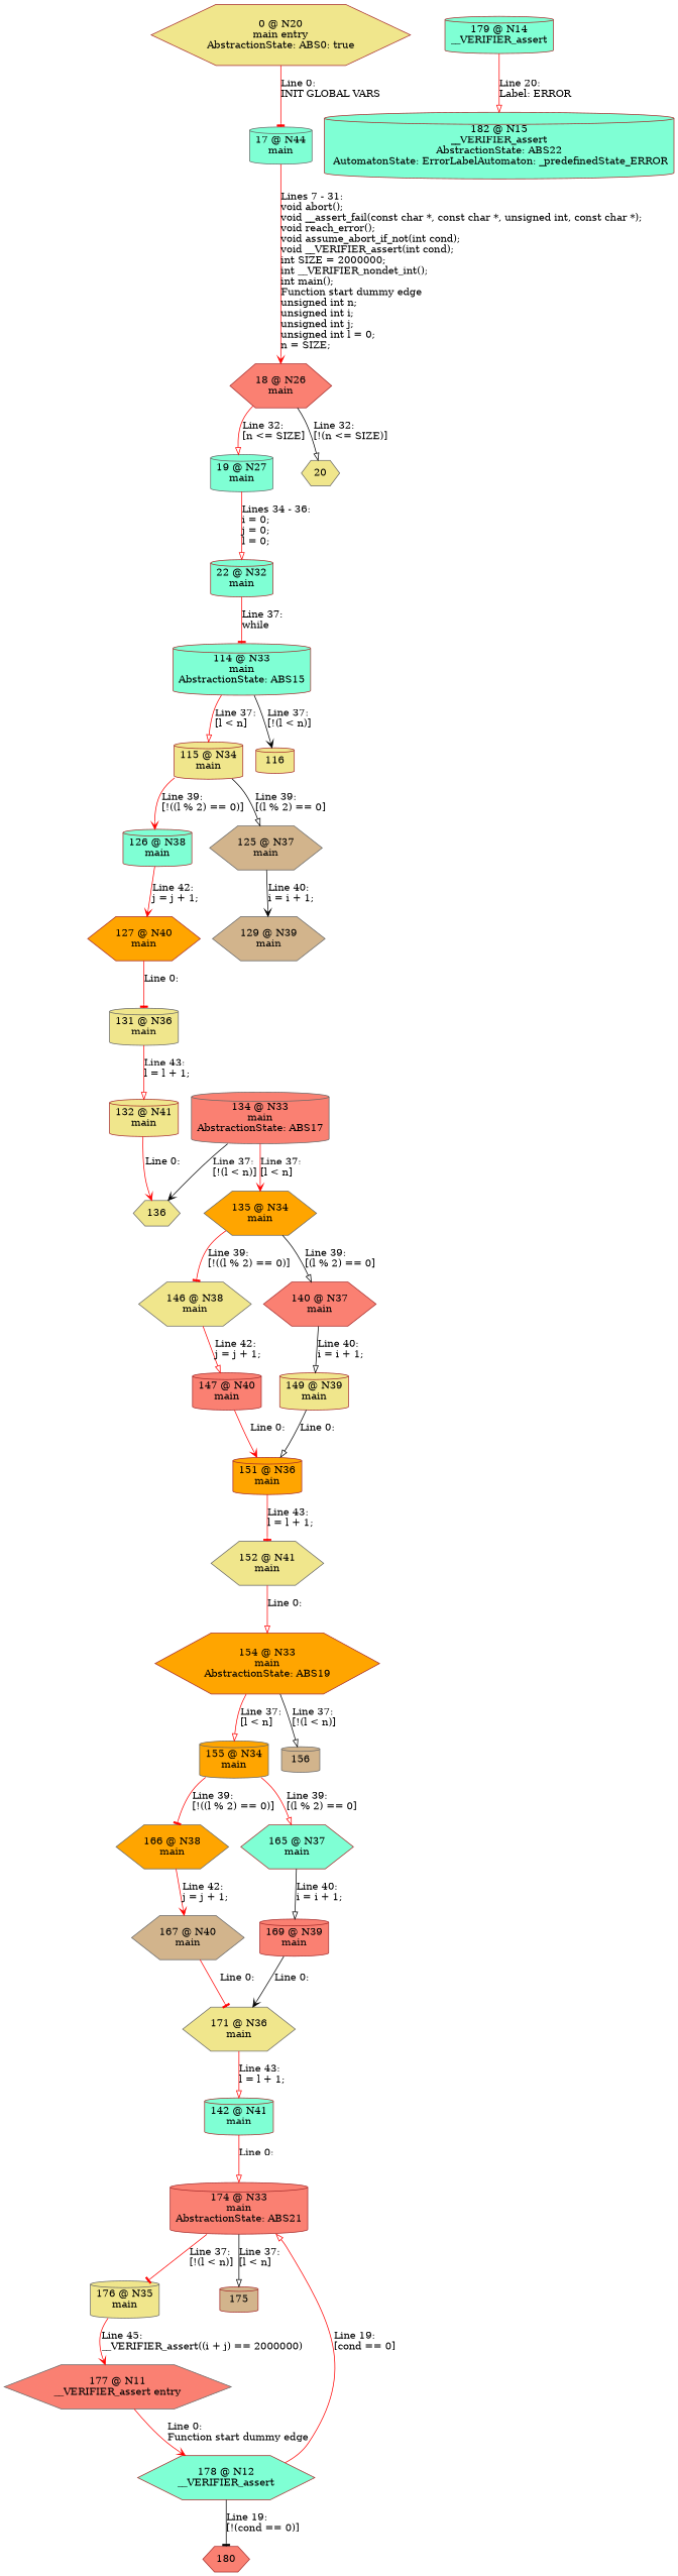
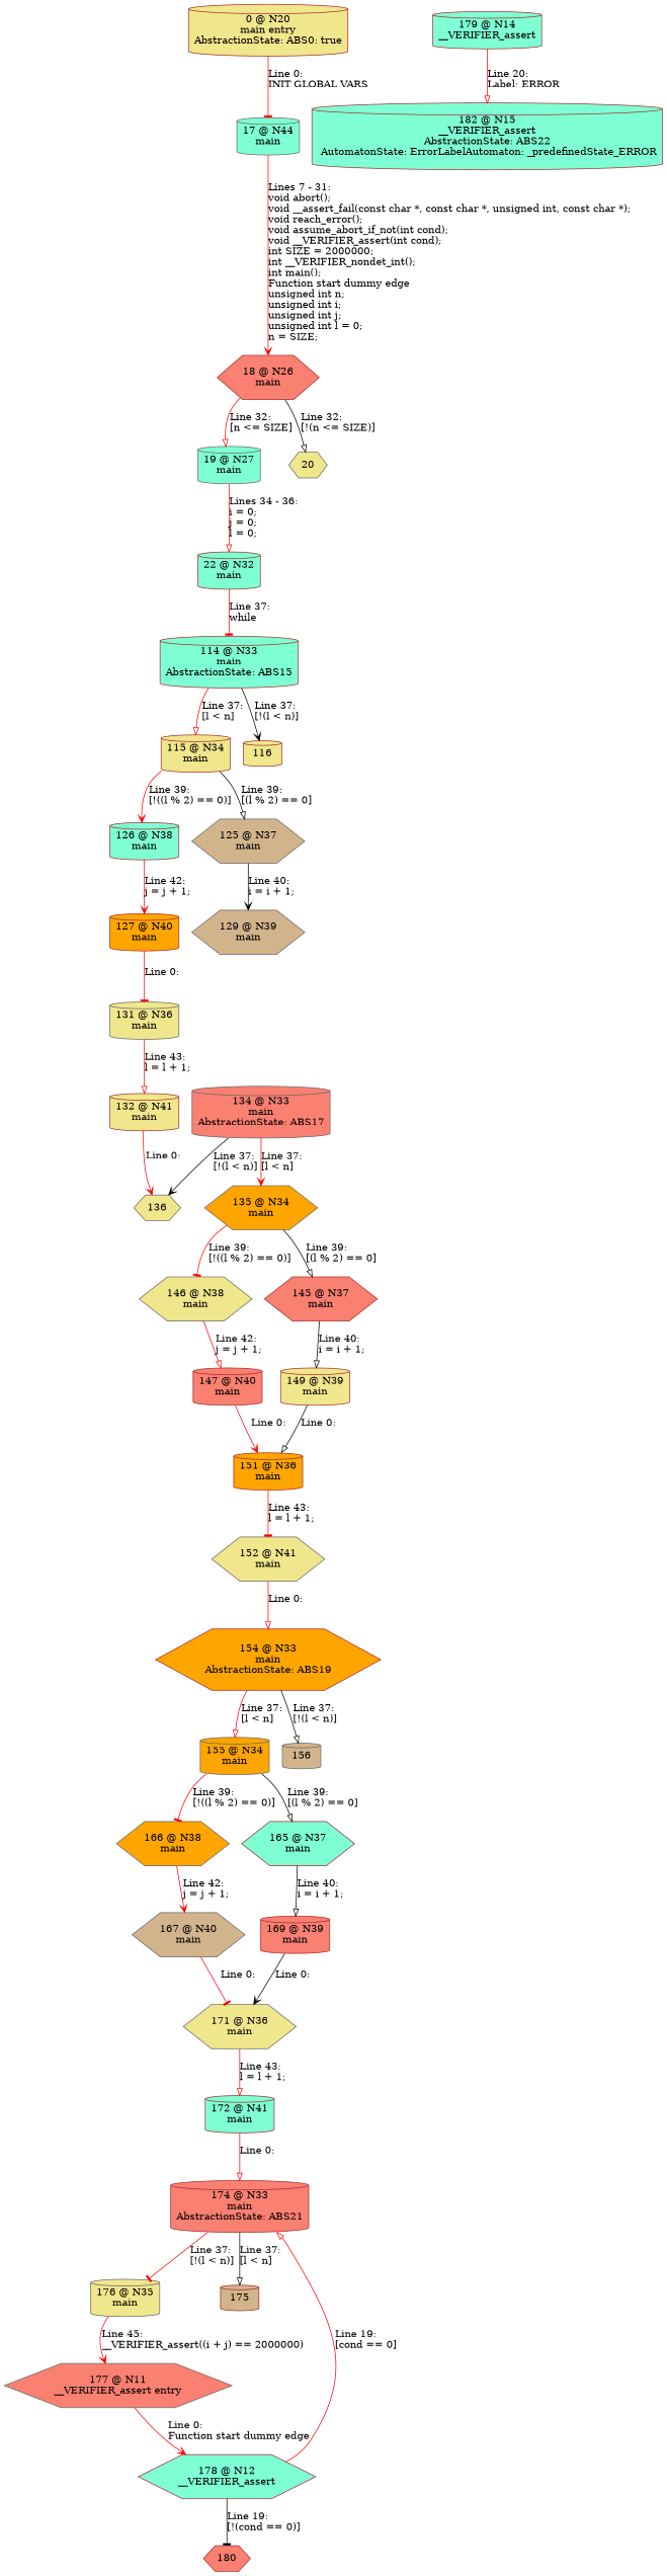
  digraph {
    node [color=brown fillcolor=khaki shape=cylinder style=filled]
    edge [arrowhead=onormal color=red]
-   n1 [label="0 @ N20\nmain entry\nAbstractionState: ABS0: true\n" shape=hexagon]
+   n1 [label="0 @ N20\nmain entry\nAbstractionState: ABS0: true\n"]
    n2 [color=gray40 fillcolor=aquamarine label="17 @ N44\nmain\n"]
    n3 [fillcolor=salmon label="18 @ N26\nmain\n" shape=hexagon]
    n4 [color=gray40 fillcolor=aquamarine label="19 @ N27\nmain\n"]
    20 [color=gray40 shape=hexagon]
    n6 [fillcolor=aquamarine label="22 @ N32\nmain\n"]
    n7 [fillcolor=aquamarine label="114 @ N33\nmain\nAbstractionState: ABS15\n"]
    n8 [label="115 @ N34\nmain\n"]
    116
    n10 [fillcolor=aquamarine label="126 @ N38\nmain\n"]
    n11 [color=gray40 fillcolor=tan label="125 @ N37\nmain\n" shape=hexagon]
-   n12 [fillcolor=orange label="127 @ N40\nmain\n" shape=hexagon]
+   n12 [fillcolor=orange label="127 @ N40\nmain\n"]
    n13 [color=gray40 fillcolor=tan label="129 @ N39\nmain\n" shape=hexagon]
    n14 [color=gray40 label="131 @ N36\nmain\n"]
    n15 [label="132 @ N41\nmain\n"]
    136 [color=gray40 shape=hexagon]
    n17 [color=gray40 fillcolor=salmon label="134 @ N33\nmain\nAbstractionState: ABS17\n"]
    n18 [color=gray40 fillcolor=orange label="135 @ N34\nmain\n" shape=hexagon]
    n19 [color=gray40 label="146 @ N38\nmain\n" shape=hexagon]
-   n20 [fillcolor=salmon label="140 @ N37\nmain\n" shape=hexagon]
+   n20 [fillcolor=salmon label="145 @ N37\nmain\n" shape=hexagon]
    n21 [fillcolor=salmon label="147 @ N40\nmain\n"]
    n22 [label="149 @ N39\nmain\n"]
    n23 [fillcolor=orange label="151 @ N36\nmain\n"]
    n24 [color=gray40 label="152 @ N41\nmain\n" shape=hexagon]
    n25 [fillcolor=orange label="154 @ N33\nmain\nAbstractionState: ABS19\n" shape=hexagon]
    n26 [color=gray40 fillcolor=orange label="155 @ N34\nmain\n"]
    156 [color=gray40 fillcolor=tan]
    n28 [color=gray40 fillcolor=orange label="166 @ N38\nmain\n" shape=hexagon]
    n29 [fillcolor=aquamarine label="165 @ N37\nmain\n" shape=hexagon]
    n30 [color=gray40 fillcolor=tan label="167 @ N40\nmain\n" shape=hexagon]
    n31 [fillcolor=salmon label="169 @ N39\nmain\n"]
    n32 [color=gray40 label="171 @ N36\nmain\n" shape=hexagon]
-   n33 [fillcolor=aquamarine label="142 @ N41\nmain\n"]
+   n33 [fillcolor=aquamarine label="172 @ N41\nmain\n"]
    n34 [fillcolor=salmon label="174 @ N33\nmain\nAbstractionState: ABS21\n"]
    n35 [color=gray40 label="176 @ N35\nmain\n"]
    175 [fillcolor=tan]
    n37 [color=gray40 fillcolor=salmon label="177 @ N11\n__VERIFIER_assert entry\n" shape=hexagon]
    n38 [fillcolor=aquamarine label="178 @ N12\n__VERIFIER_assert\n" shape=hexagon]
    180 [fillcolor=salmon shape=hexagon]
    n40 [fillcolor=aquamarine label="179 @ N14\n__VERIFIER_assert\n"]
    n41 [fillcolor=aquamarine label="182 @ N15\n__VERIFIER_assert\nAbstractionState: ABS22\n AutomatonState: ErrorLabelAutomaton: _predefinedState_ERROR\n"]
    n1 -> n2 [arrowhead=tee label="Line 0: \lINIT GLOBAL VARS\l"]
    n2 -> n3 [arrowhead=vee label="Lines 7 - 31: \lvoid abort();\lvoid __assert_fail(const char *, const char *, unsigned int, const char *);\lvoid reach_error();\lvoid assume_abort_if_not(int cond);\lvoid __VERIFIER_assert(int cond);\lint SIZE = 2000000;\lint __VERIFIER_nondet_int();\lint main();\lFunction start dummy edge\lunsigned int n;\lunsigned int i;\lunsigned int j;\lunsigned int l = 0;\ln = SIZE;\l"]
    n3 -> n4 [label="Line 32: \l[n <= SIZE]\l"]
    n3 -> 20 [label="Line 32: \l[!(n <= SIZE)]\l" color=""]
    n4 -> n6 [label="Lines 34 - 36: \li = 0;\lj = 0;\ll = 0;\l"]
    n6 -> n7 [arrowhead=tee label="Line 37: \lwhile\l"]
    n7 -> n8 [label="Line 37: \l[l < n]\l"]
    n7 -> 116 [arrowhead=vee label="Line 37: \l[!(l < n)]\l" color=""]
    n8 -> n10 [arrowhead=vee label="Line 39: \l[!((l % 2) == 0)]\l"]
    n8 -> n11 [label="Line 39: \l[(l % 2) == 0]\l" color=""]
    n10 -> n12 [arrowhead=vee label="Line 42: \lj = j + 1;\l"]
    n11 -> n13 [arrowhead=vee label="Line 40: \li = i + 1;\l" color=""]
    n12 -> n14 [arrowhead=tee label="Line 0: \l\l"]
    n14 -> n15 [label="Line 43: \ll = l + 1;\l"]
    n15 -> 136 [arrowhead=vee label="Line 0: \l\l"]
    n17 -> 136 [arrowhead=vee label="Line 37: \l[!(l < n)]\l" color=""]
    n17 -> n18 [arrowhead=vee label="Line 37: \l[l < n]\l"]
    n18 -> n19 [arrowhead=tee label="Line 39: \l[!((l % 2) == 0)]\l"]
    n18 -> n20 [label="Line 39: \l[(l % 2) == 0]\l" color=""]
    n19 -> n21 [label="Line 42: \lj = j + 1;\l"]
    n20 -> n22 [label="Line 40: \li = i + 1;\l" color=""]
    n21 -> n23 [arrowhead=vee label="Line 0: \l\l"]
    n22 -> n23 [label="Line 0: \l\l" color=""]
    n23 -> n24 [arrowhead=tee label="Line 43: \ll = l + 1;\l"]
    n24 -> n25 [label="Line 0: \l\l"]
    n25 -> n26 [label="Line 37: \l[l < n]\l"]
    n25 -> 156 [label="Line 37: \l[!(l < n)]\l" color=""]
    n26 -> n28 [arrowhead=tee label="Line 39: \l[!((l % 2) == 0)]\l"]
-   n26 -> n29 [label="Line 39: \l[(l % 2) == 0]\l"]
+   n26 -> n29 [label="Line 39: \l[(l % 2) == 0]\l" color=""]
    n28 -> n30 [arrowhead=vee label="Line 42: \lj = j + 1;\l"]
    n29 -> n31 [label="Line 40: \li = i + 1;\l" color=""]
    n30 -> n32 [arrowhead=tee label="Line 0: \l\l"]
    n31 -> n32 [arrowhead=vee label="Line 0: \l\l" color=""]
    n32 -> n33 [label="Line 43: \ll = l + 1;\l"]
    n33 -> n34 [label="Line 0: \l\l"]
    n34 -> n35 [arrowhead=tee label="Line 37: \l[!(l < n)]\l"]
    n34 -> 175 [label="Line 37: \l[l < n]\l" color=""]
    n35 -> n37 [arrowhead=vee label="Line 45: \l__VERIFIER_assert((i + j) == 2000000)\l"]
    n37 -> n38 [arrowhead=vee label="Line 0: \lFunction start dummy edge\l"]
    n38 -> n34 [label="Line 19: \l[cond == 0]\l"]
    n38 -> 180 [arrowhead=tee label="Line 19: \l[!(cond == 0)]\l" color=""]
    n40 -> n41 [label="Line 20: \lLabel: ERROR\l"]
  }
